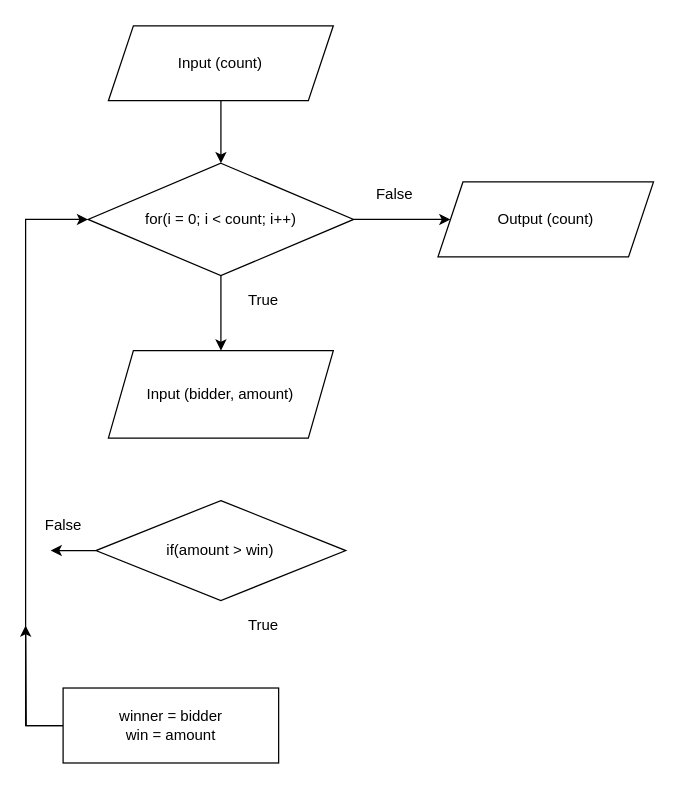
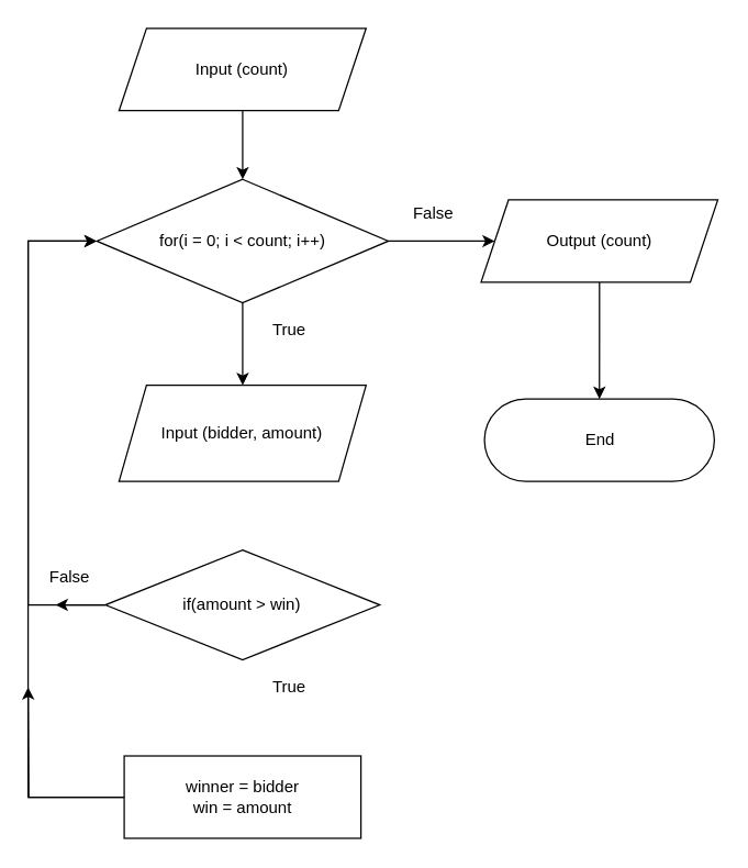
  <mxCell id="0" />
  <mxCell id="1" parent="0" />
  <mxCell id="2" style="edgeStyle=orthogonalEdgeStyle;rounded=0;orthogonalLoop=1;jettySize=auto;html=1;" parent="1" source="3" target="6" edge="1"><mxGeometry relative="1" as="geometry" /></mxCell>
  <mxCell id="3" value="&lt;font style=&quot;font-size: 12px&quot;&gt;Input (count)&lt;/font&gt;" style="shape=parallelogram;perimeter=parallelogramPerimeter;whiteSpace=wrap;html=1;fixedSize=1;" parent="1" vertex="1"><mxGeometry x="86.25" y="20" width="180" height="60" as="geometry" /></mxCell>
  <mxCell id="4" style="edgeStyle=orthogonalEdgeStyle;rounded=0;orthogonalLoop=1;jettySize=auto;html=1;" parent="1" source="6" target="12" edge="1"><mxGeometry relative="1" as="geometry" /></mxCell>
  <mxCell id="5" style="edgeStyle=orthogonalEdgeStyle;rounded=0;orthogonalLoop=1;jettySize=auto;html=1;" parent="1" source="6" target="7" edge="1"><mxGeometry relative="1" as="geometry" /></mxCell>
  <mxCell id="6" value="for(i = 0; i &amp;lt; count; i++)" style="rhombus;whiteSpace=wrap;html=1;" parent="1" vertex="1"><mxGeometry x="70" y="130" width="212.5" height="90" as="geometry" /></mxCell>
  <mxCell id="7" value="Input (bidder, amount)" style="shape=parallelogram;perimeter=parallelogramPerimeter;whiteSpace=wrap;html=1;fixedSize=1;" parent="1" vertex="1"><mxGeometry x="86.25" y="280" width="180" height="70" as="geometry" /></mxCell>
+ <mxCell id="8" style="edgeStyle=orthogonalEdgeStyle;rounded=0;orthogonalLoop=1;jettySize=auto;html=1;entryX=0;entryY=0.5;entryDx=0;entryDy=0;" edge="1" parent="1" source="10" target="6"><mxGeometry relative="1" as="geometry"><mxPoint x="-68" y="180" as="targetPoint" /><Array as="points"><mxPoint x="20" y="440" /><mxPoint x="20" y="175" /></Array></mxGeometry></mxCell>
  <mxCell id="9" style="edgeStyle=orthogonalEdgeStyle;rounded=0;orthogonalLoop=1;jettySize=auto;html=1;" edge="1" parent="1" source="10"><mxGeometry relative="1" as="geometry"><mxPoint x="40" y="440" as="targetPoint" /></mxGeometry></mxCell>
  <mxCell id="10" value="if(amount &amp;gt; win)" style="rhombus;whiteSpace=wrap;html=1;" parent="1" vertex="1"><mxGeometry x="76.25" y="400" width="200" height="80" as="geometry" /></mxCell>
+ <mxCell id="11" style="edgeStyle=orthogonalEdgeStyle;rounded=0;orthogonalLoop=1;jettySize=auto;html=1;entryX=0.5;entryY=0;entryDx=0;entryDy=0;" edge="1" parent="1" source="12" target="13"><mxGeometry relative="1" as="geometry" /></mxCell>
  <mxCell id="12" value="Output (count)" style="shape=parallelogram;perimeter=parallelogramPerimeter;whiteSpace=wrap;html=1;fixedSize=1;" parent="1" vertex="1"><mxGeometry x="350" y="145" width="172.5" height="60" as="geometry" /></mxCell>
+ <mxCell id="13" value="End" style="rounded=1;whiteSpace=wrap;html=1;arcSize=50;" parent="1" vertex="1"><mxGeometry x="352.5" y="290" width="167.5" height="60" as="geometry" /></mxCell>
  <mxCell id="14" style="edgeStyle=orthogonalEdgeStyle;rounded=0;orthogonalLoop=1;jettySize=auto;html=1;entryX=0;entryY=0.5;entryDx=0;entryDy=0;" edge="1" parent="1" source="16" target="6"><mxGeometry relative="1" as="geometry"><mxPoint x="20" y="440" as="targetPoint" /><Array as="points"><mxPoint x="176" y="580" /><mxPoint x="20" y="580" /><mxPoint x="20" y="175" /></Array></mxGeometry></mxCell>
  <mxCell id="15" style="edgeStyle=orthogonalEdgeStyle;rounded=0;orthogonalLoop=1;jettySize=auto;html=1;" edge="1" parent="1" source="16"><mxGeometry relative="1" as="geometry"><mxPoint x="20" y="500" as="targetPoint" /></mxGeometry></mxCell>
- <mxCell id="16" value="winner = bidder&lt;br&gt;win = amount" style="rounded=0;whiteSpace=wrap;html=1;" parent="1" vertex="1"><mxGeometry x="50" y="550" width="172.5" height="60" as="geometry" /></mxCell>
+ <mxCell id="16" value="winner = bidder&lt;br&gt;win = amount" style="rounded=0;whiteSpace=wrap;html=1;" parent="1" vertex="1"><mxGeometry x="90" y="550" width="172.5" height="60" as="geometry" /></mxCell>
  <mxCell id="17" value="False" style="text;html=1;resizable=0;autosize=1;align=center;verticalAlign=middle;points=[];fillColor=none;strokeColor=none;rounded=0;" parent="1" vertex="1"><mxGeometry x="295" y="145" width="40" height="20" as="geometry" /></mxCell>
  <mxCell id="18" value="False" style="text;html=1;resizable=0;autosize=1;align=center;verticalAlign=middle;points=[];fillColor=none;strokeColor=none;rounded=0;" parent="1" vertex="1"><mxGeometry x="30" y="410" width="40" height="20" as="geometry" /></mxCell>
  <mxCell id="19" value="True" style="text;html=1;resizable=0;autosize=1;align=center;verticalAlign=middle;points=[];fillColor=none;strokeColor=none;rounded=0;" parent="1" vertex="1"><mxGeometry x="190" y="490" width="40" height="20" as="geometry" /></mxCell>
  <mxCell id="20" value="True" style="text;html=1;resizable=0;autosize=1;align=center;verticalAlign=middle;points=[];fillColor=none;strokeColor=none;rounded=0;" vertex="1" parent="1"><mxGeometry x="190" y="230" width="40" height="20" as="geometry" /></mxCell>
